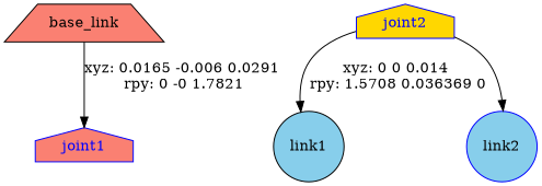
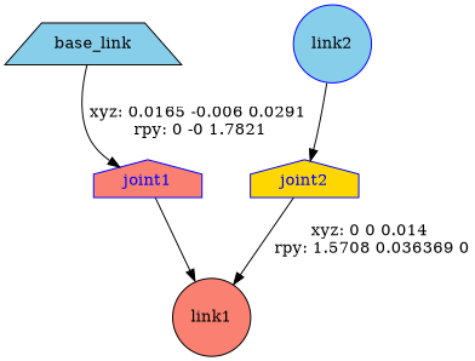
  digraph {
    node [fillcolor=salmon shape=house style=filled color=blue]
-   n1 [label=base_link shape=trapezium color=""]
+   n1 [fillcolor=skyblue label=base_link shape=trapezium color=""]
    joint1 [fontcolor=blue]
-   n3 [fillcolor=skyblue label=link1 shape=circle color=""]
+   n3 [label=link1 shape=circle color=""]
    joint2 [fillcolor=gold fontcolor=blue]
    n5 [fillcolor=skyblue label=link2 shape=circle]
    n1 -> joint1 [label="xyz: 0.0165 -0.006 0.0291 \nrpy: 0 -0 1.7821"]
+   joint1 -> n3
    joint2 -> n3 [label="xyz: 0 0 0.014 \nrpy: 1.5708 0.036369 0"]
-   joint2 -> n5
+   n5 -> joint2
  }
